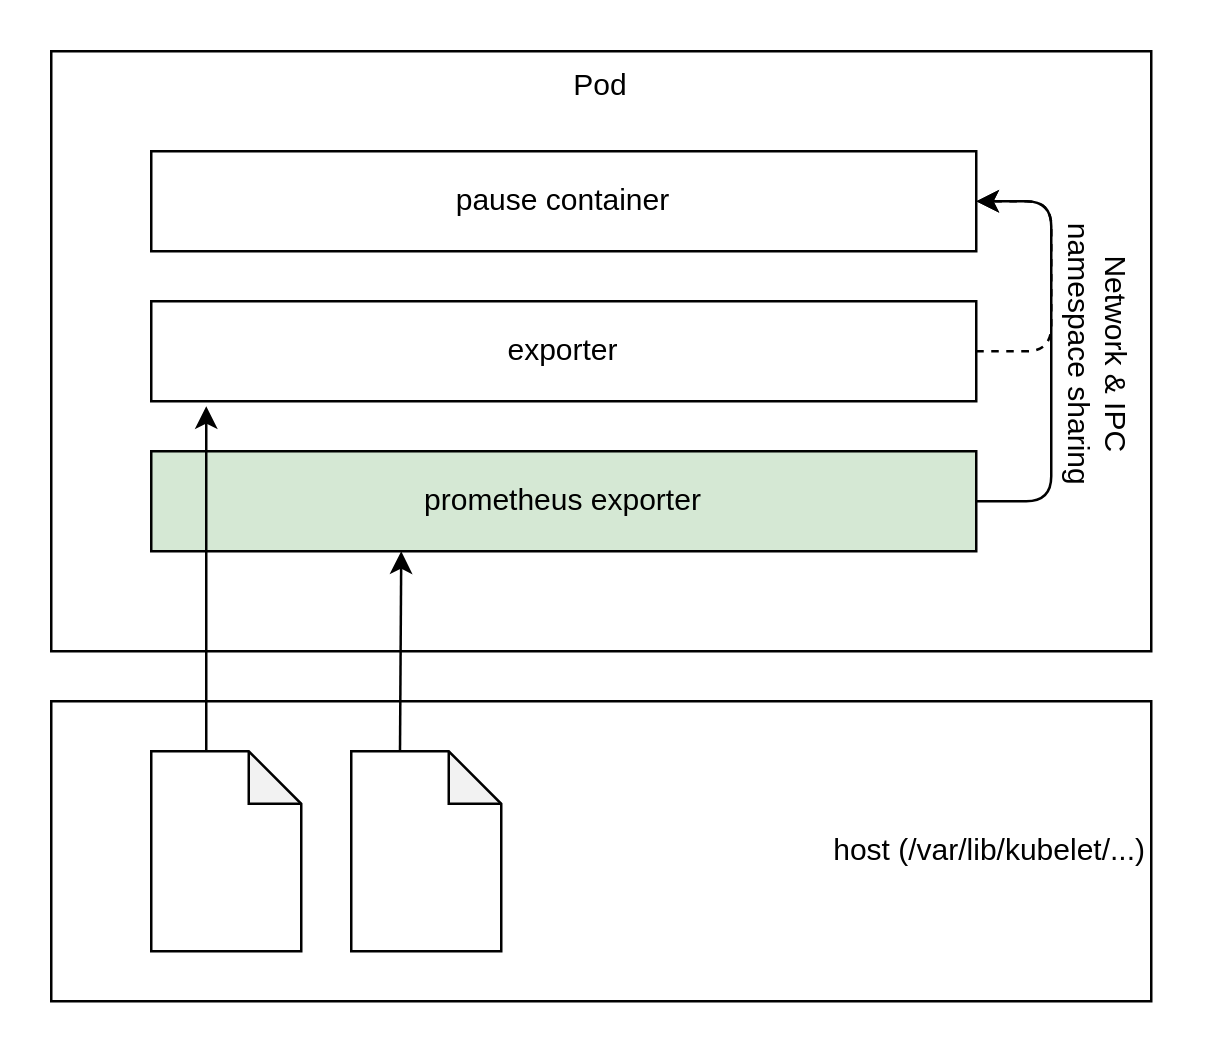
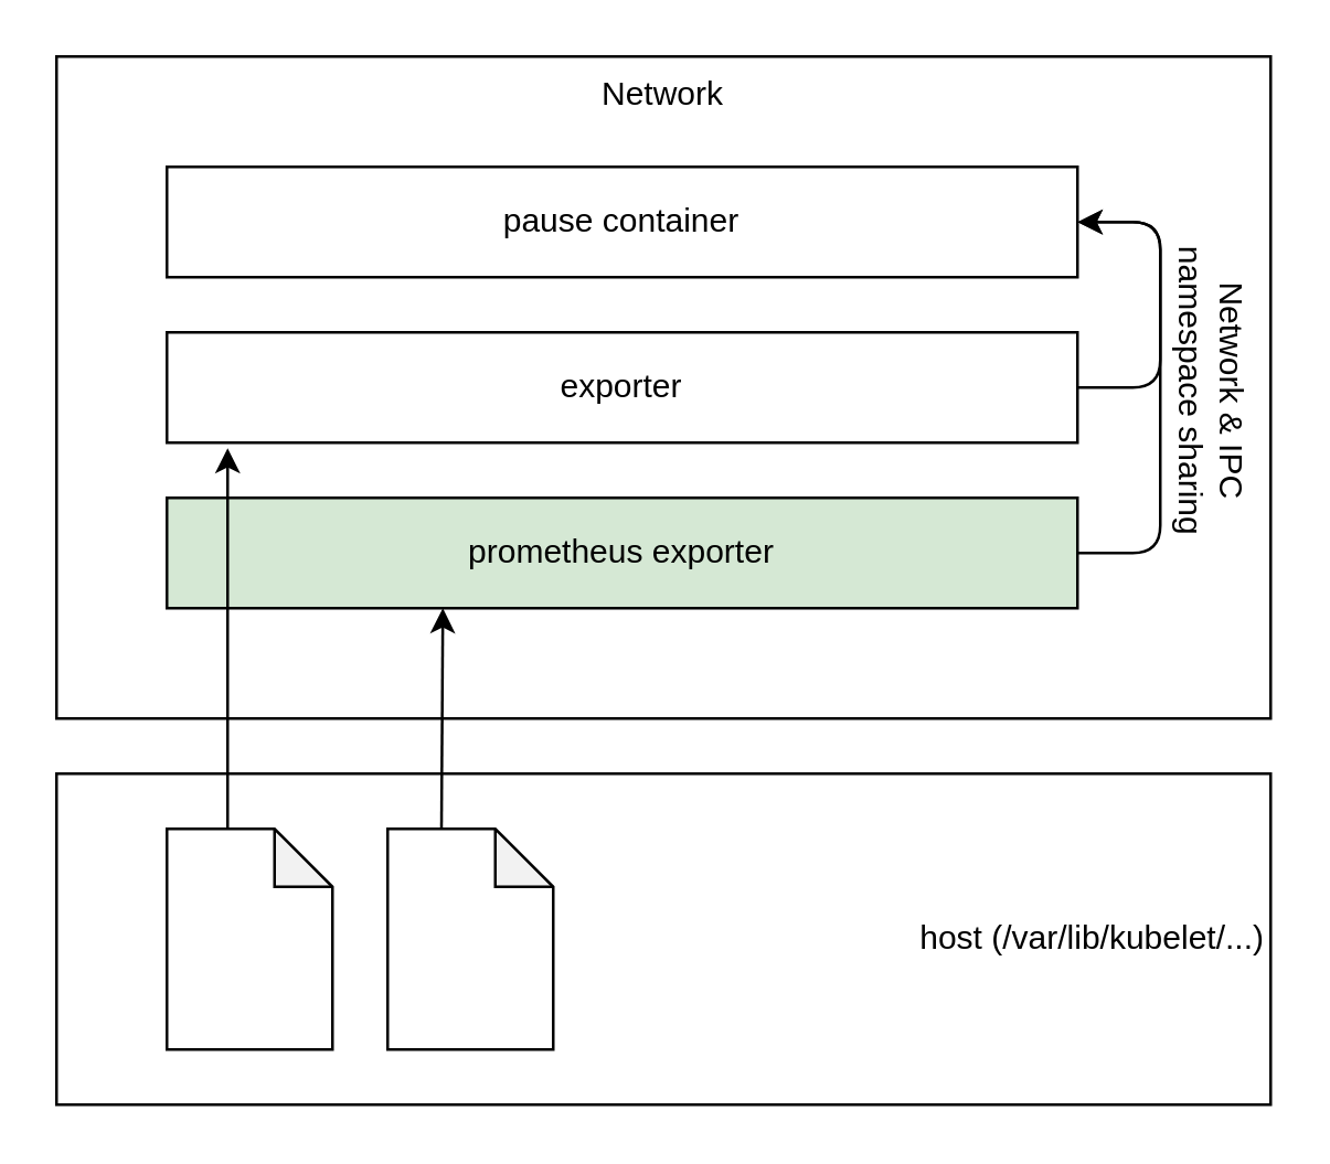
  <mxCell id="0" />
  <mxCell id="1" parent="0" />
  <mxCell id="2" value="&lt;div&gt;host (/var/lib/kubelet/...)&lt;br&gt;&lt;/div&gt;" style="rounded=0;whiteSpace=wrap;html=1;align=right;" vertex="1" parent="1"><mxGeometry x="20" y="280" width="440" height="120" as="geometry" /></mxCell>
- <mxCell id="3" value="Pod" style="rounded=0;whiteSpace=wrap;html=1;horizontal=1;verticalAlign=top;" vertex="1" parent="1"><mxGeometry x="20" y="20" width="440" height="240" as="geometry" /></mxCell>
+ <mxCell id="3" value="Network" style="rounded=0;whiteSpace=wrap;html=1;horizontal=1;verticalAlign=top;" vertex="1" parent="1"><mxGeometry x="20" y="20" width="440" height="240" as="geometry" /></mxCell>
  <mxCell id="4" value="pause container" style="rounded=0;whiteSpace=wrap;html=1;" vertex="1" parent="1"><mxGeometry x="60" y="60" width="330" height="40" as="geometry" /></mxCell>
  <mxCell id="5" value="exporter" style="rounded=0;whiteSpace=wrap;html=1;" vertex="1" parent="1"><mxGeometry x="60" y="120" width="330" height="40" as="geometry" /></mxCell>
- <mxCell id="6" value="" style="endArrow=classic;html=1;entryX=1;entryY=0.5;entryDx=0;entryDy=0;exitX=1;exitY=0.5;exitDx=0;exitDy=0;edgeStyle=elbowEdgeStyle;dashed=1;" edge="1" parent="1" source="5" target="4"><mxGeometry width="50" height="50" relative="1" as="geometry"><mxPoint x="40" y="340" as="sourcePoint" /><mxPoint x="90" y="290" as="targetPoint" /><Array as="points"><mxPoint x="420" y="110" /></Array></mxGeometry></mxCell>
+ <mxCell id="6" value="" style="endArrow=classic;html=1;entryX=1;entryY=0.5;entryDx=0;entryDy=0;exitX=1;exitY=0.5;exitDx=0;exitDy=0;edgeStyle=elbowEdgeStyle;" edge="1" parent="1" source="5" target="4"><mxGeometry width="50" height="50" relative="1" as="geometry"><mxPoint x="40" y="340" as="sourcePoint" /><mxPoint x="90" y="290" as="targetPoint" /><Array as="points"><mxPoint x="420" y="110" /></Array></mxGeometry></mxCell>
  <mxCell id="7" value="prometheus exporter" style="rounded=0;whiteSpace=wrap;html=1;fillColor=#d5e8d4;" vertex="1" parent="1"><mxGeometry x="60" y="180" width="330" height="40" as="geometry" /></mxCell>
  <mxCell id="8" value="" style="endArrow=classic;startArrow=none;html=1;entryX=1;entryY=0.5;entryDx=0;entryDy=0;exitX=1;exitY=0.5;exitDx=0;exitDy=0;edgeStyle=elbowEdgeStyle;startFill=0;" edge="1" parent="1"><mxGeometry width="50" height="50" relative="1" as="geometry"><mxPoint x="390" y="200" as="sourcePoint" /><mxPoint x="390" y="80" as="targetPoint" /><Array as="points"><mxPoint x="420" y="140" /></Array></mxGeometry></mxCell>
  <mxCell id="9" value="&lt;div&gt;Network &amp;amp; IPC &lt;br&gt;&lt;/div&gt;&lt;div&gt;namespace sharing&lt;/div&gt;" style="text;html=1;align=center;verticalAlign=middle;resizable=0;points=[];;labelBackgroundColor=#ffffff;rotation=90;" vertex="1" connectable="0" parent="8"><mxGeometry x="0.244" y="-2" relative="1" as="geometry"><mxPoint x="18" y="22" as="offset" /></mxGeometry></mxCell>
  <mxCell id="10" value="" style="shape=note;whiteSpace=wrap;html=1;backgroundOutline=1;darkOpacity=0.05;size=21;" vertex="1" parent="1"><mxGeometry x="60" y="300" width="60" height="80" as="geometry" /></mxCell>
  <mxCell id="11" value="" style="endArrow=classic;html=1;" edge="1" parent="1"><mxGeometry width="50" height="50" relative="1" as="geometry"><mxPoint x="82" y="300" as="sourcePoint" /><mxPoint x="82" y="162" as="targetPoint" /></mxGeometry></mxCell>
  <mxCell id="12" value="" style="shape=note;whiteSpace=wrap;html=1;backgroundOutline=1;darkOpacity=0.05;size=21;" vertex="1" parent="1"><mxGeometry x="140" y="300" width="60" height="80" as="geometry" /></mxCell>
  <mxCell id="13" value="" style="endArrow=classic;html=1;exitX=0;exitY=0;exitDx=19.5;exitDy=0;exitPerimeter=0;" edge="1" parent="1" source="12"><mxGeometry width="50" height="50" relative="1" as="geometry"><mxPoint x="20" y="450" as="sourcePoint" /><mxPoint x="160" y="220" as="targetPoint" /></mxGeometry></mxCell>
